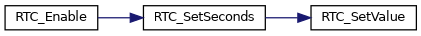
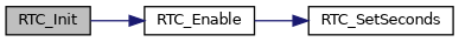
  digraph {
    rankdir=LR
    node [color=black fillcolor=white fontname=Helvetica fontsize=10 shape=record style=filled]
    edge [color=midnightblue fontname=Helvetica fontsize=10 labelfontname=Helvetica labelfontsize=10 style=solid]
+   n1 [fillcolor=grey75 fontcolor=black height=0.2 label=RTC_Init width=0.4]
    n2 [height=0.2 label=RTC_Enable width=0.4]
    n3 [height=0.2 label=RTC_SetSeconds width=0.4]
-   n4 [height=0.2 label=RTC_SetValue width=0.4]
+   n1 -> n2
    n2 -> n3
-   n3 -> n4
  }
